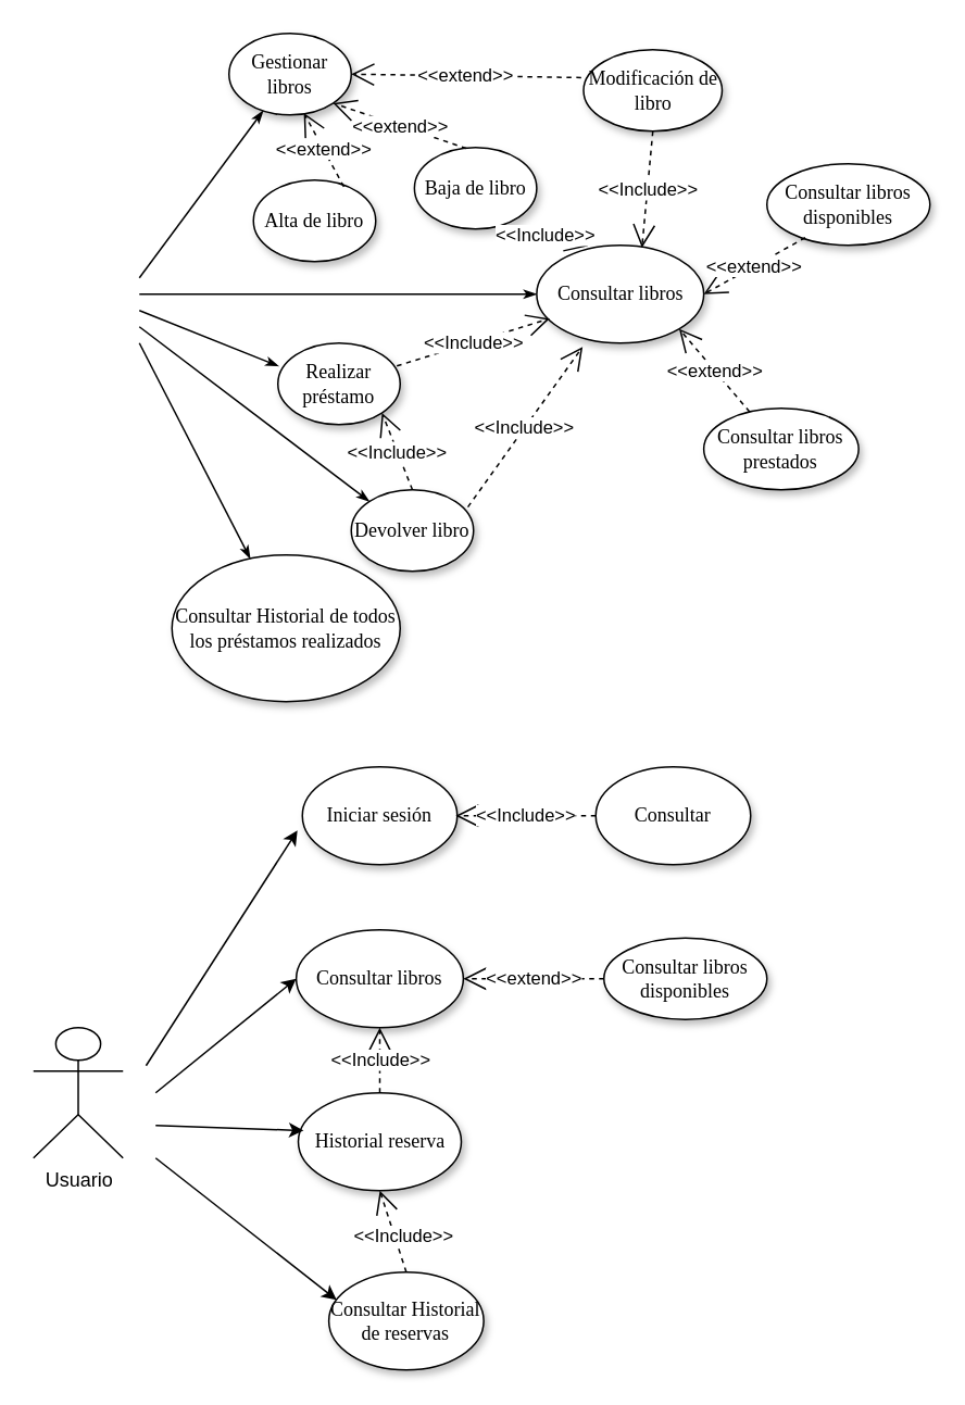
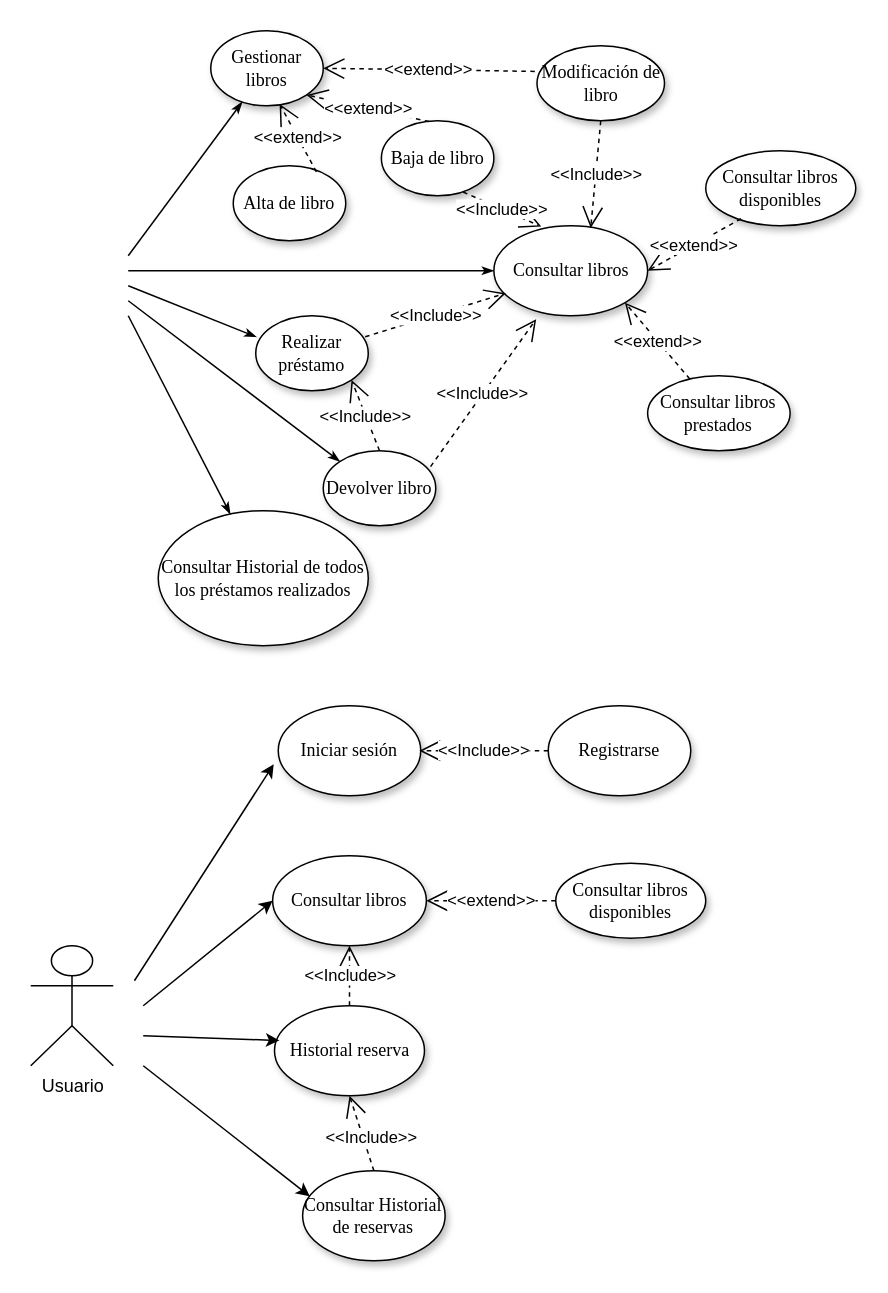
  <mxCell id="0" />
  <mxCell id="1" parent="0" />
  <mxCell id="2" style="edgeStyle=none;rounded=1;html=1;labelBackgroundColor=none;startArrow=none;startFill=0;startSize=5;endArrow=classicThin;endFill=1;endSize=5;jettySize=auto;orthogonalLoop=1;strokeColor=#000000;strokeWidth=1;fontFamily=Verdana;fontSize=12;" parent="1" target="4" edge="1"><mxGeometry relative="1" as="geometry"><mxPoint x="85" y="180" as="sourcePoint" /></mxGeometry></mxCell>
  <mxCell id="3" value="" style="edgeStyle=none;rounded=1;html=1;labelBackgroundColor=none;startArrow=none;startFill=0;startSize=5;endArrow=classicThin;endFill=1;endSize=5;jettySize=auto;orthogonalLoop=1;strokeColor=#000000;strokeWidth=1;fontFamily=Verdana;fontSize=12;fillColor=#000000;" parent="1" target="6" edge="1"><mxGeometry relative="1" as="geometry"><mxPoint x="85" y="170" as="sourcePoint" /></mxGeometry></mxCell>
  <mxCell id="4" value="&lt;span&gt;Consultar libros&lt;/span&gt;" style="ellipse;whiteSpace=wrap;html=1;rounded=0;shadow=1;comic=0;labelBackgroundColor=none;strokeWidth=1;fontFamily=Verdana;fontSize=12;align=center;" parent="1" vertex="1"><mxGeometry x="328.75" y="150" width="102.5" height="60" as="geometry" /></mxCell>
  <mxCell id="5" value="&lt;span&gt;Consultar libros disponibles&lt;/span&gt;" style="ellipse;whiteSpace=wrap;html=1;rounded=0;shadow=1;comic=0;labelBackgroundColor=none;strokeWidth=1;fontFamily=Verdana;fontSize=12;align=center;" parent="1" vertex="1"><mxGeometry x="470" y="100" width="100" height="50" as="geometry" /></mxCell>
  <mxCell id="6" value="Gestionar libros" style="ellipse;whiteSpace=wrap;html=1;rounded=0;shadow=1;comic=0;labelBackgroundColor=none;strokeWidth=1;fontFamily=Verdana;fontSize=12;align=center;" parent="1" vertex="1"><mxGeometry x="140" y="20" width="75" height="50" as="geometry" /></mxCell>
- <mxCell id="7" value="&lt;span&gt;Baja de libro&lt;/span&gt;" style="ellipse;whiteSpace=wrap;html=1;rounded=0;shadow=1;comic=0;labelBackgroundColor=none;strokeWidth=1;fontFamily=Verdana;fontSize=12;align=center;" parent="1" vertex="1"><mxGeometry x="253.75" y="90" width="75" height="50" as="geometry" /></mxCell>
+ <mxCell id="7" value="&lt;span&gt;Baja de libro&lt;/span&gt;" style="ellipse;whiteSpace=wrap;html=1;rounded=0;shadow=1;comic=0;labelBackgroundColor=none;strokeWidth=1;fontFamily=Verdana;fontSize=12;align=center;" parent="1" vertex="1"><mxGeometry x="253.75" y="80" width="75" height="50" as="geometry" /></mxCell>
  <mxCell id="8" value="Consultar Historial de todos los préstamos realizados" style="ellipse;whiteSpace=wrap;html=1;rounded=0;shadow=1;comic=0;labelBackgroundColor=none;strokeWidth=1;fontFamily=Verdana;fontSize=12;align=center;" parent="1" vertex="1"><mxGeometry x="105" y="340" width="140" height="90" as="geometry" /></mxCell>
  <mxCell id="9" value="" style="edgeStyle=none;rounded=1;html=1;labelBackgroundColor=none;startArrow=none;startFill=0;startSize=5;endArrow=classicThin;endFill=1;endSize=5;jettySize=auto;orthogonalLoop=1;strokeColor=#000000;strokeWidth=1;fontFamily=Verdana;fontSize=12;" parent="1" target="8" edge="1"><mxGeometry relative="1" as="geometry"><mxPoint x="85" y="210" as="sourcePoint" /><mxPoint x="678.29" y="145.063" as="targetPoint" /></mxGeometry></mxCell>
  <mxCell id="10" value="&lt;span&gt;Alta de libro&lt;/span&gt;" style="ellipse;whiteSpace=wrap;html=1;rounded=0;shadow=1;comic=0;labelBackgroundColor=none;strokeWidth=1;fontFamily=Verdana;fontSize=12;align=center;" parent="1" vertex="1"><mxGeometry x="155" y="110" width="75" height="50" as="geometry" /></mxCell>
  <mxCell id="11" value="&lt;span&gt;Modificación de libro&lt;/span&gt;" style="ellipse;whiteSpace=wrap;html=1;rounded=0;shadow=1;comic=0;labelBackgroundColor=none;strokeWidth=1;fontFamily=Verdana;fontSize=12;align=center;" parent="1" vertex="1"><mxGeometry x="357.5" y="30" width="85" height="50" as="geometry" /></mxCell>
  <mxCell id="12" value="&lt;span&gt;Devolver libro&lt;/span&gt;" style="ellipse;whiteSpace=wrap;html=1;rounded=0;shadow=1;comic=0;labelBackgroundColor=none;strokeWidth=1;fontFamily=Verdana;fontSize=12;align=center;" parent="1" vertex="1"><mxGeometry x="215" y="300" width="75" height="50" as="geometry" /></mxCell>
  <mxCell id="13" value="" style="edgeStyle=none;rounded=1;html=1;labelBackgroundColor=none;startArrow=none;startFill=0;startSize=5;endArrow=classicThin;endFill=1;endSize=5;jettySize=auto;orthogonalLoop=1;strokeColor=#000000;strokeWidth=1;fontFamily=Verdana;fontSize=12;entryX=0;entryY=0;entryDx=0;entryDy=0;" parent="1" target="12" edge="1"><mxGeometry relative="1" as="geometry"><mxPoint x="85" y="200" as="sourcePoint" /><mxPoint x="644.853" y="172.941" as="targetPoint" /></mxGeometry></mxCell>
  <mxCell id="14" value="&lt;span&gt;Realizar préstamo&lt;/span&gt;" style="ellipse;whiteSpace=wrap;html=1;rounded=0;shadow=1;comic=0;labelBackgroundColor=none;strokeWidth=1;fontFamily=Verdana;fontSize=12;align=center;" parent="1" vertex="1"><mxGeometry x="170" y="210" width="75" height="50" as="geometry" /></mxCell>
  <mxCell id="15" style="edgeStyle=none;rounded=1;html=1;labelBackgroundColor=none;startArrow=none;startFill=0;startSize=5;endArrow=classicThin;endFill=1;endSize=5;jettySize=auto;orthogonalLoop=1;strokeColor=#000000;strokeWidth=1;fontFamily=Verdana;fontSize=12;entryX=0.006;entryY=0.283;entryDx=0;entryDy=0;entryPerimeter=0;" parent="1" target="14" edge="1"><mxGeometry relative="1" as="geometry"><mxPoint x="85" y="190" as="sourcePoint" /><mxPoint x="503.317" y="164.525" as="targetPoint" /></mxGeometry></mxCell>
  <mxCell id="16" value="&lt;span&gt;Consultar libros&lt;/span&gt;" style="ellipse;whiteSpace=wrap;html=1;rounded=0;shadow=1;comic=0;labelBackgroundColor=none;strokeWidth=1;fontFamily=Verdana;fontSize=12;align=center;" parent="1" vertex="1"><mxGeometry x="181.25" y="570" width="102.5" height="60" as="geometry" /></mxCell>
  <mxCell id="17" value="&lt;span&gt;Consultar libros disponibles&lt;/span&gt;" style="ellipse;whiteSpace=wrap;html=1;rounded=0;shadow=1;comic=0;labelBackgroundColor=none;strokeWidth=1;fontFamily=Verdana;fontSize=12;align=center;" parent="1" vertex="1"><mxGeometry x="370" y="575" width="100" height="50" as="geometry" /></mxCell>
  <mxCell id="18" value="Consultar Historial de reservas" style="ellipse;whiteSpace=wrap;html=1;rounded=0;shadow=1;comic=0;labelBackgroundColor=none;strokeWidth=1;fontFamily=Verdana;fontSize=12;align=center;" parent="1" vertex="1"><mxGeometry x="201.25" y="780" width="95" height="60" as="geometry" /></mxCell>
  <mxCell id="19" value="&lt;span&gt;Historial reserva&lt;/span&gt;" style="ellipse;whiteSpace=wrap;html=1;rounded=0;shadow=1;comic=0;labelBackgroundColor=none;strokeWidth=1;fontFamily=Verdana;fontSize=12;align=center;" parent="1" vertex="1"><mxGeometry x="182.5" y="670" width="100" height="60" as="geometry" /></mxCell>
  <mxCell id="20" value="&lt;span&gt;Consultar libros prestados&lt;/span&gt;" style="ellipse;whiteSpace=wrap;html=1;rounded=0;shadow=1;comic=0;labelBackgroundColor=none;strokeWidth=1;fontFamily=Verdana;fontSize=12;align=center;" parent="1" vertex="1"><mxGeometry x="431.25" y="250" width="95" height="50" as="geometry" /></mxCell>
  <mxCell id="21" value="&amp;lt;&amp;lt;Include&amp;gt;&amp;gt;" style="endArrow=open;endSize=12;dashed=1;html=1;rounded=0;exitX=0.5;exitY=0;exitDx=0;exitDy=0;entryX=1;entryY=1;entryDx=0;entryDy=0;" parent="1" source="12" target="14" edge="1"><mxGeometry width="160" relative="1" as="geometry"><mxPoint x="115" y="330" as="sourcePoint" /><mxPoint x="195" y="270" as="targetPoint" /></mxGeometry></mxCell>
  <mxCell id="22" value="&amp;lt;&amp;lt;Include&amp;gt;&amp;gt;" style="endArrow=open;endSize=12;dashed=1;html=1;rounded=0;exitX=0.954;exitY=0.211;exitDx=0;exitDy=0;entryX=0.275;entryY=1.038;entryDx=0;entryDy=0;exitPerimeter=0;entryPerimeter=0;" parent="1" source="12" target="4" edge="1"><mxGeometry width="160" relative="1" as="geometry"><mxPoint x="282.405" y="266.78" as="sourcePoint" /><mxPoint x="328.753" y="209.998" as="targetPoint" /></mxGeometry></mxCell>
  <mxCell id="23" value="&amp;lt;&amp;lt;Include&amp;gt;&amp;gt;" style="endArrow=open;endSize=12;dashed=1;html=1;rounded=0;exitX=0.973;exitY=0.281;exitDx=0;exitDy=0;exitPerimeter=0;entryX=0.078;entryY=0.749;entryDx=0;entryDy=0;entryPerimeter=0;" parent="1" source="14" target="4" edge="1"><mxGeometry width="160" relative="1" as="geometry"><mxPoint x="253.755" y="256.78" as="sourcePoint" /><mxPoint x="300.103" y="199.998" as="targetPoint" /></mxGeometry></mxCell>
  <mxCell id="24" value="&amp;lt;&amp;lt;Include&amp;gt;&amp;gt;" style="endArrow=open;endSize=12;dashed=1;html=1;rounded=0;exitX=0.727;exitY=0.95;exitDx=0;exitDy=0;exitPerimeter=0;entryX=0.308;entryY=0.009;entryDx=0;entryDy=0;entryPerimeter=0;" parent="1" source="7" target="4" edge="1"><mxGeometry width="160" relative="1" as="geometry"><mxPoint x="252.975" y="234.05" as="sourcePoint" /><mxPoint x="312.995" y="204.94" as="targetPoint" /></mxGeometry></mxCell>
  <mxCell id="25" value="&amp;lt;&amp;lt;Include&amp;gt;&amp;gt;" style="endArrow=open;endSize=12;dashed=1;html=1;rounded=0;exitX=0.5;exitY=1;exitDx=0;exitDy=0;entryX=0.63;entryY=0.024;entryDx=0;entryDy=0;entryPerimeter=0;" parent="1" source="11" target="4" edge="1"><mxGeometry width="160" relative="1" as="geometry"><mxPoint x="310.4" y="131.85" as="sourcePoint" /><mxPoint x="336.57" y="160.54" as="targetPoint" /></mxGeometry></mxCell>
  <mxCell id="26" value="&amp;lt;&amp;lt;extend&amp;gt;&amp;gt;" style="endArrow=open;endSize=12;dashed=1;html=1;rounded=0;exitX=-0.017;exitY=0.342;exitDx=0;exitDy=0;exitPerimeter=0;entryX=1;entryY=0.5;entryDx=0;entryDy=0;" parent="1" source="11" target="6" edge="1"><mxGeometry width="160" relative="1" as="geometry"><mxPoint x="290.005" y="-3.04" as="sourcePoint" /><mxPoint x="342.05" y="30" as="targetPoint" /></mxGeometry></mxCell>
  <mxCell id="27" value="&amp;lt;&amp;lt;extend&amp;gt;&amp;gt;" style="endArrow=open;endSize=12;dashed=1;html=1;rounded=0;exitX=0.425;exitY=0.011;exitDx=0;exitDy=0;exitPerimeter=0;entryX=1;entryY=1;entryDx=0;entryDy=0;" parent="1" source="7" target="6" edge="1"><mxGeometry width="160" relative="1" as="geometry"><mxPoint x="366.055" y="57.1" as="sourcePoint" /><mxPoint x="250" y="35" as="targetPoint" /></mxGeometry></mxCell>
  <mxCell id="28" value="&amp;lt;&amp;lt;extend&amp;gt;&amp;gt;" style="endArrow=open;endSize=12;dashed=1;html=1;rounded=0;exitX=0.739;exitY=0.081;exitDx=0;exitDy=0;exitPerimeter=0;entryX=0.612;entryY=0.977;entryDx=0;entryDy=0;entryPerimeter=0;" parent="1" source="10" target="6" edge="1"><mxGeometry width="160" relative="1" as="geometry"><mxPoint x="295.625" y="80.55" as="sourcePoint" /><mxPoint x="239.327" y="52.468" as="targetPoint" /></mxGeometry></mxCell>
  <mxCell id="29" value="&amp;lt;&amp;lt;extend&amp;gt;&amp;gt;" style="endArrow=open;endSize=12;dashed=1;html=1;rounded=0;exitX=0.235;exitY=0.907;exitDx=0;exitDy=0;exitPerimeter=0;entryX=1;entryY=0.5;entryDx=0;entryDy=0;" parent="1" source="5" target="4" edge="1"><mxGeometry width="160" relative="1" as="geometry"><mxPoint x="527.545" y="188.08" as="sourcePoint" /><mxPoint x="451.247" y="149.998" as="targetPoint" /></mxGeometry></mxCell>
  <mxCell id="30" value="&amp;lt;&amp;lt;extend&amp;gt;&amp;gt;" style="endArrow=open;endSize=12;dashed=1;html=1;rounded=0;entryX=1;entryY=1;entryDx=0;entryDy=0;" parent="1" source="20" target="4" edge="1"><mxGeometry width="160" relative="1" as="geometry"><mxPoint x="465" y="230" as="sourcePoint" /><mxPoint x="414.997" y="179.998" as="targetPoint" /></mxGeometry></mxCell>
  <mxCell id="31" value="Usuario" style="shape=umlActor;verticalLabelPosition=bottom;verticalAlign=top;html=1;outlineConnect=0;" parent="1" vertex="1"><mxGeometry x="20" y="630" width="55" height="80" as="geometry" /></mxCell>
  <mxCell id="32" value="" style="endArrow=classic;html=1;rounded=0;entryX=0.05;entryY=0.283;entryDx=0;entryDy=0;entryPerimeter=0;" parent="1" target="18" edge="1"><mxGeometry width="50" height="50" relative="1" as="geometry"><mxPoint x="95" y="710" as="sourcePoint" /><mxPoint x="195" y="570" as="targetPoint" /></mxGeometry></mxCell>
  <mxCell id="33" value="" style="endArrow=classic;html=1;rounded=0;entryX=0;entryY=0.5;entryDx=0;entryDy=0;" parent="1" target="16" edge="1"><mxGeometry width="50" height="50" relative="1" as="geometry"><mxPoint x="95" y="670" as="sourcePoint" /><mxPoint x="200.89" y="586.68" as="targetPoint" /></mxGeometry></mxCell>
  <mxCell id="34" value="" style="endArrow=classic;html=1;rounded=0;entryX=0.033;entryY=0.386;entryDx=0;entryDy=0;entryPerimeter=0;" parent="1" target="19" edge="1"><mxGeometry width="50" height="50" relative="1" as="geometry"><mxPoint x="95" y="690" as="sourcePoint" /><mxPoint x="187.5" y="680" as="targetPoint" /></mxGeometry></mxCell>
  <mxCell id="35" value="&amp;lt;&amp;lt;Include&amp;gt;&amp;gt;" style="endArrow=open;endSize=12;dashed=1;html=1;rounded=0;" parent="1" source="19" target="16" edge="1"><mxGeometry width="160" relative="1" as="geometry"><mxPoint x="335.43" y="550" as="sourcePoint" /><mxPoint x="328.755" y="621.44" as="targetPoint" /></mxGeometry></mxCell>
  <mxCell id="36" value="&amp;lt;&amp;lt;extend&amp;gt;&amp;gt;" style="endArrow=open;endSize=12;dashed=1;html=1;rounded=0;entryX=1;entryY=0.5;entryDx=0;entryDy=0;exitX=0;exitY=0.5;exitDx=0;exitDy=0;" parent="1" source="17" target="16" edge="1"><mxGeometry width="160" relative="1" as="geometry"><mxPoint x="228.578" y="760.077" as="sourcePoint" /><mxPoint x="235.187" y="709.927" as="targetPoint" /></mxGeometry></mxCell>
  <mxCell id="37" value="Iniciar sesión" style="ellipse;whiteSpace=wrap;html=1;rounded=0;shadow=1;comic=0;labelBackgroundColor=none;strokeWidth=1;fontFamily=Verdana;fontSize=12;align=center;" vertex="1" parent="1"><mxGeometry x="185" y="470" width="95" height="60" as="geometry" /></mxCell>
- <mxCell id="38" value="Consultar" style="ellipse;whiteSpace=wrap;html=1;rounded=0;shadow=1;comic=0;labelBackgroundColor=none;strokeWidth=1;fontFamily=Verdana;fontSize=12;align=center;" vertex="1" parent="1"><mxGeometry x="365" y="470" width="95" height="60" as="geometry" /></mxCell>
+ <mxCell id="38" value="Registrarse" style="ellipse;whiteSpace=wrap;html=1;rounded=0;shadow=1;comic=0;labelBackgroundColor=none;strokeWidth=1;fontFamily=Verdana;fontSize=12;align=center;" vertex="1" parent="1"><mxGeometry x="365" y="470" width="95" height="60" as="geometry" /></mxCell>
  <mxCell id="39" value="" style="endArrow=classic;html=1;rounded=0;entryX=-0.032;entryY=0.65;entryDx=0;entryDy=0;entryPerimeter=0;" edge="1" parent="1" target="37"><mxGeometry width="50" height="50" relative="1" as="geometry"><mxPoint x="89.11" y="653.32" as="sourcePoint" /><mxPoint x="185" y="590" as="targetPoint" /></mxGeometry></mxCell>
  <mxCell id="40" value="&amp;lt;&amp;lt;Include&amp;gt;&amp;gt;" style="endArrow=open;endSize=12;dashed=1;html=1;rounded=0;exitX=0;exitY=0.5;exitDx=0;exitDy=0;" edge="1" parent="1" source="38"><mxGeometry width="160" relative="1" as="geometry"><mxPoint x="288.009" y="560.004" as="sourcePoint" /><mxPoint x="279" y="500" as="targetPoint" /></mxGeometry></mxCell>
  <mxCell id="41" value="&amp;lt;&amp;lt;Include&amp;gt;&amp;gt;" style="endArrow=open;endSize=12;dashed=1;html=1;rounded=0;entryX=0.5;entryY=1;entryDx=0;entryDy=0;exitX=0.5;exitY=0;exitDx=0;exitDy=0;" edge="1" parent="1" source="18" target="19"><mxGeometry x="-0.186" y="-5" width="160" relative="1" as="geometry"><mxPoint x="254.571" y="690.001" as="sourcePoint" /><mxPoint x="253.1" y="649.998" as="targetPoint" /><mxPoint as="offset" /></mxGeometry></mxCell>
